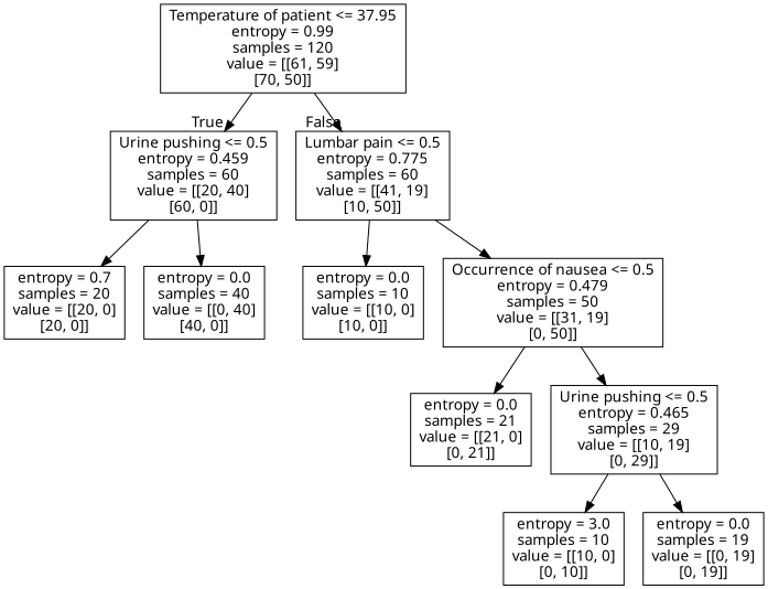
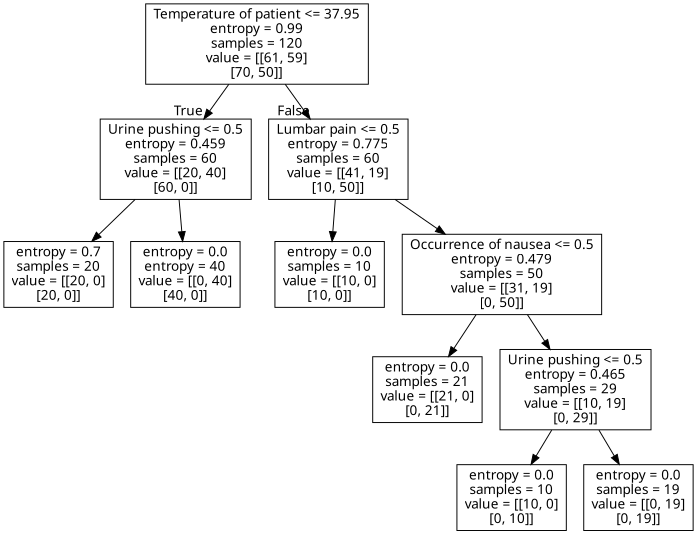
  digraph {
    fontname="Noto Sans"
    node [fontname="Noto Sans" shape=box]
    edge [fontname="Noto Sans"]
    n1 [label="Temperature of patient <= 37.95\nentropy = 0.99\nsamples = 120\nvalue = [[61, 59]\n[70, 50]]"]
    n2 [label="Urine pushing <= 0.5\nentropy = 0.459\nsamples = 60\nvalue = [[20, 40]\n[60, 0]]"]
    n3 [label="Lumbar pain <= 0.5\nentropy = 0.775\nsamples = 60\nvalue = [[41, 19]\n[10, 50]]"]
    n4 [label="entropy = 0.7\nsamples = 20\nvalue = [[20, 0]\n[20, 0]]"]
-   n5 [label="entropy = 0.0\nsamples = 40\nvalue = [[0, 40]\n[40, 0]]"]
+   n5 [label="entropy = 0.0\nentropy = 40\nvalue = [[0, 40]\n[40, 0]]"]
    n6 [label="entropy = 0.0\nsamples = 10\nvalue = [[10, 0]\n[10, 0]]"]
    n7 [label="Occurrence of nausea <= 0.5\nentropy = 0.479\nsamples = 50\nvalue = [[31, 19]\n[0, 50]]"]
    n8 [label="entropy = 0.0\nsamples = 21\nvalue = [[21, 0]\n[0, 21]]"]
    n9 [label="Urine pushing <= 0.5\nentropy = 0.465\nsamples = 29\nvalue = [[10, 19]\n[0, 29]]"]
-   n10 [label="entropy = 3.0\nsamples = 10\nvalue = [[10, 0]\n[0, 10]]"]
+   n10 [label="entropy = 0.0\nsamples = 10\nvalue = [[10, 0]\n[0, 10]]"]
    n11 [label="entropy = 0.0\nsamples = 19\nvalue = [[0, 19]\n[0, 19]]"]
    n1 -> n2 [headlabel=True labelangle=45 labeldistance=2.5]
    n1 -> n3 [headlabel=False labelangle=-45 labeldistance=2.5]
    n2 -> n4
    n2 -> n5
    n3 -> n6
    n3 -> n7
    n7 -> n8
    n7 -> n9
    n9 -> n10
    n9 -> n11
  }
